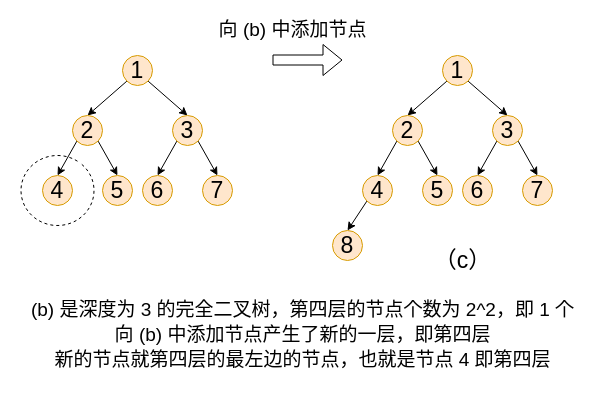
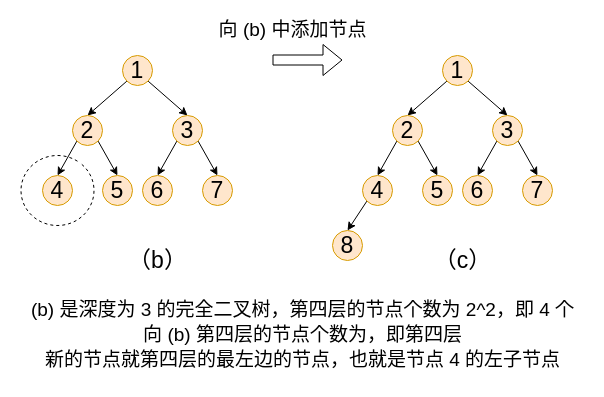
  <mxCell id="0" />
  <mxCell id="1" parent="0" />
  <mxCell id="2" style="rounded=0;orthogonalLoop=1;jettySize=auto;html=1;exitX=0;exitY=1;exitDx=0;exitDy=0;entryX=0.5;entryY=0;entryDx=0;entryDy=0;" edge="1" parent="1" source="4" target="9"><mxGeometry relative="1" as="geometry"><mxPoint x="112" y="125" as="targetPoint" /></mxGeometry></mxCell>
  <mxCell id="3" style="edgeStyle=none;rounded=0;orthogonalLoop=1;jettySize=auto;html=1;exitX=1;exitY=1;exitDx=0;exitDy=0;entryX=0.5;entryY=0;entryDx=0;entryDy=0;" edge="1" parent="1" source="4" target="12"><mxGeometry relative="1" as="geometry" /></mxCell>
  <mxCell id="4" value="1" style="ellipse;whiteSpace=wrap;html=1;aspect=fixed;fontSize=23;fontStyle=0;fillColor=#ffe6cc;strokeColor=#d79b00;" vertex="1" parent="1"><mxGeometry x="122" y="55" width="30" height="30" as="geometry" /></mxCell>
  <mxCell id="5" value="4" style="ellipse;whiteSpace=wrap;html=1;aspect=fixed;fontSize=23;fontStyle=0;fillColor=#ffe6cc;strokeColor=#d79b00;" vertex="1" parent="1"><mxGeometry x="42" y="175" width="30" height="30" as="geometry" /></mxCell>
  <mxCell id="6" value="6" style="ellipse;whiteSpace=wrap;html=1;aspect=fixed;fontSize=23;fontStyle=0;fillColor=#ffe6cc;strokeColor=#d79b00;" vertex="1" parent="1"><mxGeometry x="142" y="175" width="30" height="30" as="geometry" /></mxCell>
  <mxCell id="7" style="edgeStyle=none;rounded=0;orthogonalLoop=1;jettySize=auto;html=1;exitX=0;exitY=1;exitDx=0;exitDy=0;entryX=0.5;entryY=0;entryDx=0;entryDy=0;" edge="1" parent="1" source="9" target="5"><mxGeometry relative="1" as="geometry" /></mxCell>
  <mxCell id="8" style="edgeStyle=none;rounded=0;orthogonalLoop=1;jettySize=auto;html=1;exitX=1;exitY=1;exitDx=0;exitDy=0;entryX=0.5;entryY=0;entryDx=0;entryDy=0;" edge="1" parent="1" source="9" target="13"><mxGeometry relative="1" as="geometry" /></mxCell>
  <mxCell id="9" value="2" style="ellipse;whiteSpace=wrap;html=1;aspect=fixed;fontSize=23;fontStyle=0;fillColor=#ffe6cc;strokeColor=#d79b00;" vertex="1" parent="1"><mxGeometry x="72" y="115" width="30" height="30" as="geometry" /></mxCell>
  <mxCell id="10" style="edgeStyle=none;rounded=0;orthogonalLoop=1;jettySize=auto;html=1;exitX=0;exitY=1;exitDx=0;exitDy=0;entryX=0.5;entryY=0;entryDx=0;entryDy=0;" edge="1" parent="1" source="12" target="6"><mxGeometry relative="1" as="geometry" /></mxCell>
  <mxCell id="11" style="edgeStyle=none;rounded=0;orthogonalLoop=1;jettySize=auto;html=1;exitX=1;exitY=1;exitDx=0;exitDy=0;entryX=0.5;entryY=0;entryDx=0;entryDy=0;fontSize=23;" edge="1" parent="1" source="12" target="14"><mxGeometry relative="1" as="geometry" /></mxCell>
  <mxCell id="12" value="3" style="ellipse;whiteSpace=wrap;html=1;aspect=fixed;fontSize=23;fontStyle=0;fillColor=#ffe6cc;strokeColor=#d79b00;" vertex="1" parent="1"><mxGeometry x="172" y="115" width="30" height="30" as="geometry" /></mxCell>
  <mxCell id="13" value="5" style="ellipse;whiteSpace=wrap;html=1;aspect=fixed;fontSize=23;fontStyle=0;fillColor=#ffe6cc;strokeColor=#d79b00;" vertex="1" parent="1"><mxGeometry x="102" y="175" width="30" height="30" as="geometry" /></mxCell>
  <mxCell id="14" value="7" style="ellipse;whiteSpace=wrap;html=1;aspect=fixed;fontSize=23;fontStyle=0;fillColor=#ffe6cc;strokeColor=#d79b00;" vertex="1" parent="1"><mxGeometry x="202" y="175" width="30" height="30" as="geometry" /></mxCell>
+ <mxCell id="15" value="（b）" style="text;html=1;resizable=0;autosize=1;align=center;verticalAlign=middle;points=[];fillColor=none;strokeColor=none;rounded=0;fontSize=23;" vertex="1" parent="1"><mxGeometry x="122" y="245" width="70" height="30" as="geometry" /></mxCell>
  <mxCell id="16" style="rounded=0;orthogonalLoop=1;jettySize=auto;html=1;exitX=0;exitY=1;exitDx=0;exitDy=0;entryX=0.5;entryY=0;entryDx=0;entryDy=0;" edge="1" parent="1" source="18" target="24"><mxGeometry relative="1" as="geometry"><mxPoint x="432" y="125" as="targetPoint" /></mxGeometry></mxCell>
  <mxCell id="17" style="edgeStyle=none;rounded=0;orthogonalLoop=1;jettySize=auto;html=1;exitX=1;exitY=1;exitDx=0;exitDy=0;entryX=0.5;entryY=0;entryDx=0;entryDy=0;" edge="1" parent="1" source="18" target="27"><mxGeometry relative="1" as="geometry" /></mxCell>
  <mxCell id="18" value="1" style="ellipse;whiteSpace=wrap;html=1;aspect=fixed;fontSize=23;fontStyle=0;fillColor=#ffe6cc;strokeColor=#d79b00;" vertex="1" parent="1"><mxGeometry x="442" y="55" width="30" height="30" as="geometry" /></mxCell>
  <mxCell id="19" style="edgeStyle=none;rounded=0;orthogonalLoop=1;jettySize=auto;html=1;exitX=0;exitY=1;exitDx=0;exitDy=0;entryX=0.5;entryY=0;entryDx=0;entryDy=0;fontSize=23;" edge="1" parent="1" source="20" target="30"><mxGeometry relative="1" as="geometry" /></mxCell>
  <mxCell id="20" value="4" style="ellipse;whiteSpace=wrap;html=1;aspect=fixed;fontSize=23;fontStyle=0;fillColor=#ffe6cc;strokeColor=#d79b00;" vertex="1" parent="1"><mxGeometry x="362" y="175" width="30" height="30" as="geometry" /></mxCell>
  <mxCell id="21" value="6" style="ellipse;whiteSpace=wrap;html=1;aspect=fixed;fontSize=23;fontStyle=0;fillColor=#ffe6cc;strokeColor=#d79b00;" vertex="1" parent="1"><mxGeometry x="462" y="175" width="30" height="30" as="geometry" /></mxCell>
  <mxCell id="22" style="edgeStyle=none;rounded=0;orthogonalLoop=1;jettySize=auto;html=1;exitX=0;exitY=1;exitDx=0;exitDy=0;entryX=0.5;entryY=0;entryDx=0;entryDy=0;" edge="1" parent="1" source="24" target="20"><mxGeometry relative="1" as="geometry" /></mxCell>
  <mxCell id="23" style="edgeStyle=none;rounded=0;orthogonalLoop=1;jettySize=auto;html=1;exitX=1;exitY=1;exitDx=0;exitDy=0;entryX=0.5;entryY=0;entryDx=0;entryDy=0;" edge="1" parent="1" source="24" target="28"><mxGeometry relative="1" as="geometry" /></mxCell>
  <mxCell id="24" value="2" style="ellipse;whiteSpace=wrap;html=1;aspect=fixed;fontSize=23;fontStyle=0;fillColor=#ffe6cc;strokeColor=#d79b00;" vertex="1" parent="1"><mxGeometry x="392" y="115" width="30" height="30" as="geometry" /></mxCell>
  <mxCell id="25" style="edgeStyle=none;rounded=0;orthogonalLoop=1;jettySize=auto;html=1;exitX=0;exitY=1;exitDx=0;exitDy=0;entryX=0.5;entryY=0;entryDx=0;entryDy=0;" edge="1" parent="1" source="27" target="21"><mxGeometry relative="1" as="geometry" /></mxCell>
  <mxCell id="26" style="edgeStyle=none;rounded=0;orthogonalLoop=1;jettySize=auto;html=1;exitX=1;exitY=1;exitDx=0;exitDy=0;entryX=0.5;entryY=0;entryDx=0;entryDy=0;fontSize=23;" edge="1" parent="1" source="27" target="29"><mxGeometry relative="1" as="geometry" /></mxCell>
  <mxCell id="27" value="3" style="ellipse;whiteSpace=wrap;html=1;aspect=fixed;fontSize=23;fontStyle=0;fillColor=#ffe6cc;strokeColor=#d79b00;" vertex="1" parent="1"><mxGeometry x="492" y="115" width="30" height="30" as="geometry" /></mxCell>
  <mxCell id="28" value="5" style="ellipse;whiteSpace=wrap;html=1;aspect=fixed;fontSize=23;fontStyle=0;fillColor=#ffe6cc;strokeColor=#d79b00;" vertex="1" parent="1"><mxGeometry x="422" y="175" width="30" height="30" as="geometry" /></mxCell>
  <mxCell id="29" value="7" style="ellipse;whiteSpace=wrap;html=1;aspect=fixed;fontSize=23;fontStyle=0;fillColor=#ffe6cc;strokeColor=#d79b00;" vertex="1" parent="1"><mxGeometry x="522" y="175" width="30" height="30" as="geometry" /></mxCell>
  <mxCell id="30" value="8" style="ellipse;whiteSpace=wrap;html=1;aspect=fixed;fontSize=23;fontStyle=0;fillColor=#ffe6cc;strokeColor=#d79b00;" vertex="1" parent="1"><mxGeometry x="332" y="230" width="30" height="30" as="geometry" /></mxCell>
  <mxCell id="31" value="（c）" style="text;html=1;resizable=0;autosize=1;align=center;verticalAlign=middle;points=[];fillColor=none;strokeColor=none;rounded=0;fontSize=23;" vertex="1" parent="1"><mxGeometry x="427" y="245" width="70" height="30" as="geometry" /></mxCell>
  <mxCell id="32" value="" style="shape=flexArrow;endArrow=classic;html=1;rounded=0;" edge="1" parent="1"><mxGeometry width="50" height="50" relative="1" as="geometry"><mxPoint x="272" y="59.5" as="sourcePoint" /><mxPoint x="342" y="59.5" as="targetPoint" /></mxGeometry></mxCell>
  <mxCell id="33" value="&lt;font style=&quot;font-size: 19px&quot;&gt;向 (b) 中添加节点&lt;/font&gt;" style="text;html=1;align=center;verticalAlign=middle;resizable=0;points=[];autosize=1;strokeColor=none;fillColor=none;" vertex="1" parent="1"><mxGeometry x="212" y="20" width="160" height="20" as="geometry" /></mxCell>
- <mxCell id="34" value="(b) 是深度为 3 的完全二叉树，第四层的节点个数为 2^2，即 1 个" style="text;html=1;align=center;verticalAlign=middle;resizable=0;points=[];autosize=1;strokeColor=none;fillColor=none;fontSize=19;" vertex="1" parent="1"><mxGeometry x="22" y="295" width="560" height="30" as="geometry" /></mxCell>
- <mxCell id="35" value="向 (b) 中添加节点产生了新的一层，即第四层" style="text;html=1;align=center;verticalAlign=middle;resizable=0;points=[];autosize=1;strokeColor=none;fillColor=none;fontSize=19;" vertex="1" parent="1"><mxGeometry x="107" y="320" width="390" height="30" as="geometry" /></mxCell>
+ <mxCell id="34" value="(b) 是深度为 3 的完全二叉树，第四层的节点个数为 2^2，即 4 个" style="text;html=1;align=center;verticalAlign=middle;resizable=0;points=[];autosize=1;strokeColor=none;fillColor=none;fontSize=19;" vertex="1" parent="1"><mxGeometry x="22" y="295" width="560" height="30" as="geometry" /></mxCell>
+ <mxCell id="35" value="向 (b) 第四层的节点个数为，即第四层" style="text;html=1;align=center;verticalAlign=middle;resizable=0;points=[];autosize=1;strokeColor=none;fillColor=none;fontSize=19;" vertex="1" parent="1"><mxGeometry x="107" y="320" width="390" height="30" as="geometry" /></mxCell>
  <mxCell id="36" value="" style="verticalLabelPosition=bottom;verticalAlign=top;html=1;shape=mxgraph.basic.arc;startAngle=0.116;endAngle=0.1;dashed=1;" vertex="1" parent="1"><mxGeometry x="20.5" y="155" width="73" height="70" as="geometry" /></mxCell>
- <mxCell id="37" value="新的节点就第四层的最左边的节点，也就是节点 4 即第四层" style="text;html=1;align=center;verticalAlign=middle;resizable=0;points=[];autosize=1;strokeColor=none;fillColor=none;fontSize=19;" vertex="1" parent="1"><mxGeometry x="37" y="345" width="530" height="30" as="geometry" /></mxCell>
+ <mxCell id="37" value="新的节点就第四层的最左边的节点，也就是节点 4 的左子节点" style="text;html=1;align=center;verticalAlign=middle;resizable=0;points=[];autosize=1;strokeColor=none;fillColor=none;fontSize=19;" vertex="1" parent="1"><mxGeometry x="37" y="345" width="530" height="30" as="geometry" /></mxCell>
